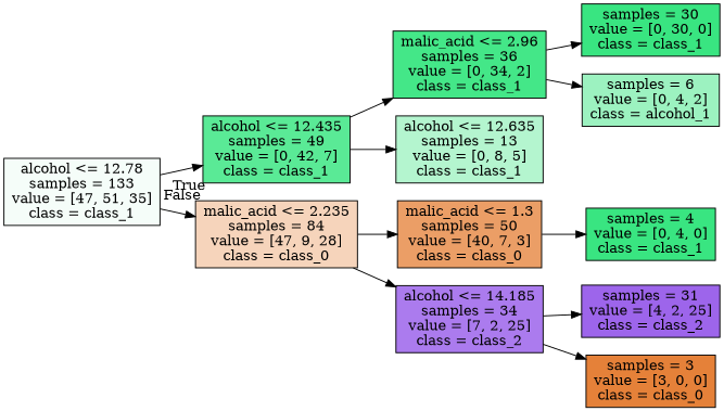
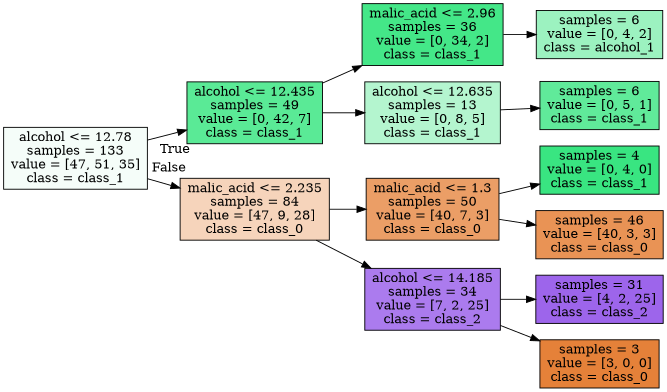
  digraph {
    rankdir=LR
    node [color=black fillcolor="#39e581ff" shape=box style=filled]
    n1 [fillcolor="#39e5810c" label="alcohol <= 12.78\nsamples = 133\nvalue = [47, 51, 35]\nclass = class_1"]
    n2 [fillcolor="#39e581d4" label="alcohol <= 12.435\nsamples = 49\nvalue = [0, 42, 7]\nclass = class_1"]
    n3 [fillcolor="#e5813957" label="malic_acid <= 2.235\nsamples = 84\nvalue = [47, 9, 28]\nclass = class_0"]
    n4 [fillcolor="#39e581f0" label="malic_acid <= 2.96\nsamples = 36\nvalue = [0, 34, 2]\nclass = class_1"]
    n5 [fillcolor="#39e58160" label="alcohol <= 12.635\nsamples = 13\nvalue = [0, 8, 5]\nclass = class_1"]
    n6 [fillcolor="#e58139c4" label="malic_acid <= 1.3\nsamples = 50\nvalue = [40, 7, 3]\nclass = class_0"]
    n7 [fillcolor="#8139e5aa" label="alcohol <= 14.185\nsamples = 34\nvalue = [7, 2, 25]\nclass = class_2"]
-   n8 [label="samples = 30\nvalue = [0, 30, 0]\nclass = class_1"]
    n9 [fillcolor="#39e5817f" label="samples = 6\nvalue = [0, 4, 2]\nclass = alcohol_1"]
+   n10 [fillcolor="#39e581cc" label="samples = 6\nvalue = [0, 5, 1]\nclass = class_1"]
    n11 [label="samples = 4\nvalue = [0, 4, 0]\nclass = class_1"]
+   n12 [fillcolor="#e58139db" label="samples = 46\nvalue = [40, 3, 3]\nclass = class_0"]
    n13 [fillcolor="#8139e5c6" label="samples = 31\nvalue = [4, 2, 25]\nclass = class_2"]
    n14 [fillcolor="#e58139ff" label="samples = 3\nvalue = [3, 0, 0]\nclass = class_0"]
    n1 -> n2 [headlabel=True labelangle=45 labeldistance=2.5]
    n1 -> n3 [headlabel=False labelangle=-45 labeldistance=2.5]
    n2 -> n4
    n2 -> n5
    n3 -> n6
    n3 -> n7
-   n4 -> n8
    n4 -> n9
+   n5 -> n10
    n6 -> n11
+   n6 -> n12
    n7 -> n13
    n7 -> n14
  }
